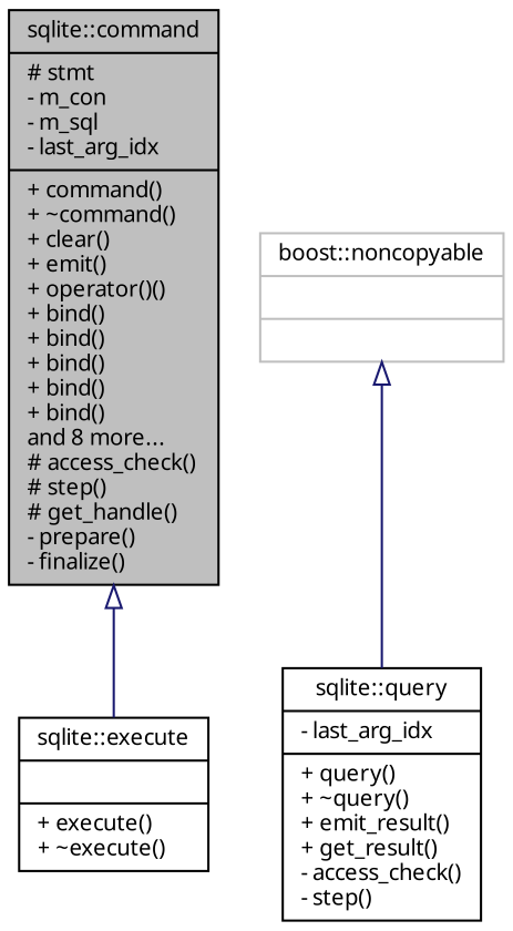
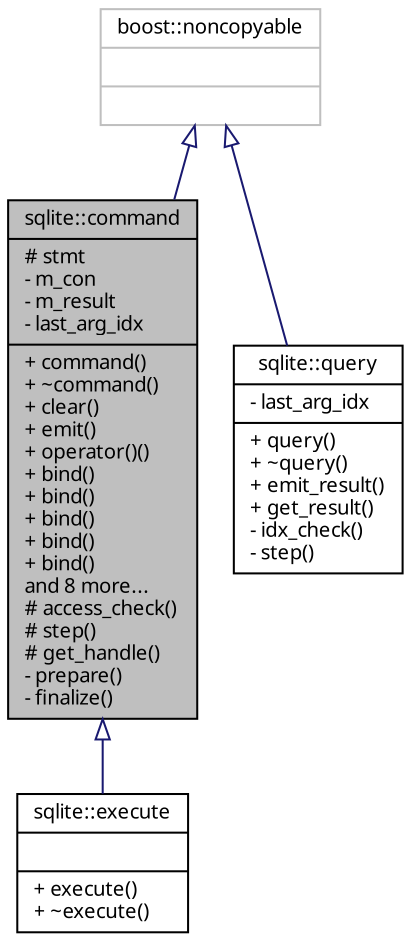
  digraph {
    fontname="Noto Sans"
    node [color=black fontname="Noto Sans" fontsize=10 shape=record]
    edge [arrowtail=onormal color=midnightblue dir=back fontname="Noto Sans" fontsize=10 labelfontname=Helvetica labelfontsize=10 style=solid]
-   n1 [fillcolor=grey75 fontcolor=black height=0.2 label="{sqlite::command\n|# stmt\l- m_con\l- m_sql\l- last_arg_idx\l|+ command()\l+ ~command()\l+ clear()\l+ emit()\l+ operator()()\l+ bind()\l+ bind()\l+ bind()\l+ bind()\l+ bind()\land 8 more...\l# access_check()\l# step()\l# get_handle()\l- prepare()\l- finalize()\l}" style=filled width=0.4]
+   n1 [fillcolor=grey75 fontcolor=black height=0.2 label="{sqlite::command\n|# stmt\l- m_con\l- m_result\l- last_arg_idx\l|+ command()\l+ ~command()\l+ clear()\l+ emit()\l+ operator()()\l+ bind()\l+ bind()\l+ bind()\l+ bind()\l+ bind()\land 8 more...\l# access_check()\l# step()\l# get_handle()\l- prepare()\l- finalize()\l}" style=filled width=0.4]
    n2 [height=0.2 label="{sqlite::execute\n||+ execute()\l+ ~execute()\l}" width=0.4]
-   n3 [height=0.2 label="{sqlite::query\n|- last_arg_idx\l|+ query()\l+ ~query()\l+ emit_result()\l+ get_result()\l- access_check()\l- step()\l}" width=0.4]
+   n3 [height=0.2 label="{sqlite::query\n|- last_arg_idx\l|+ query()\l+ ~query()\l+ emit_result()\l+ get_result()\l- idx_check()\l- step()\l}" width=0.4]
    n4 [color=grey75 height=0.2 label="{boost::noncopyable\n||}" width=0.4]
    n1 -> n2
+   n4 -> n1
    n4 -> n3
  }
